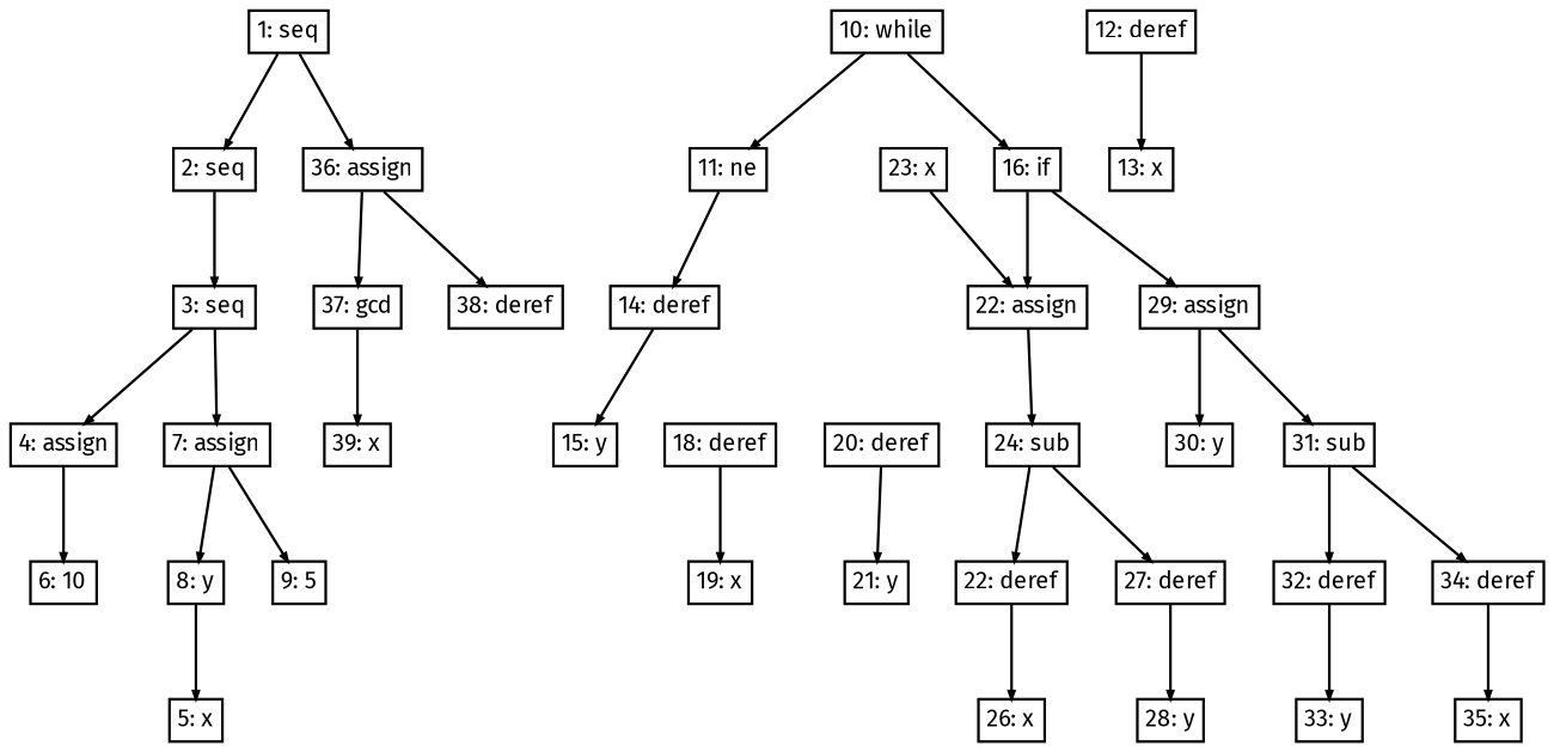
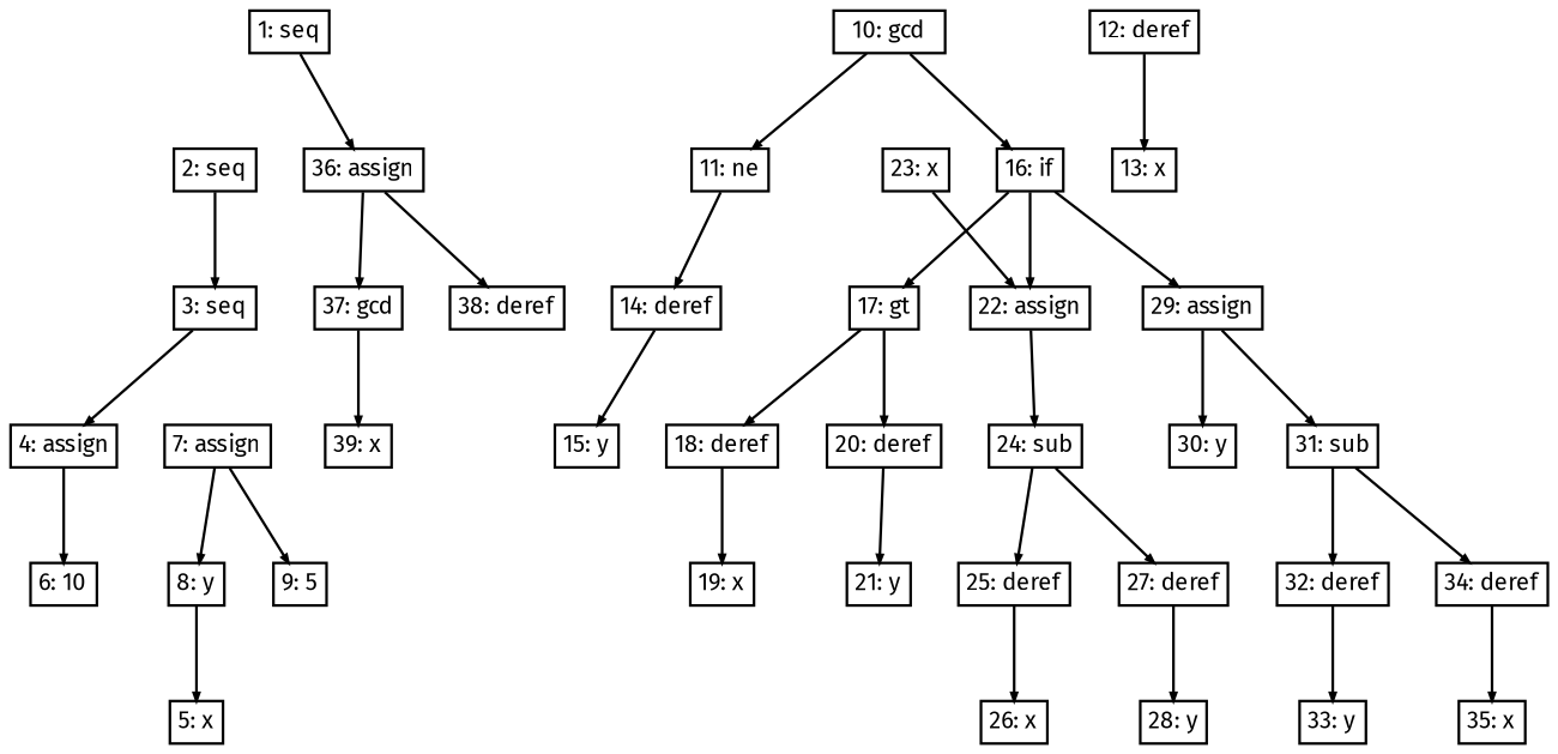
  digraph {
    fontname="Fira Sans"
    ordering=out
    node [fontname="Fira Sans" fontsize=9 margin=0.04 shape=box]
    edge [arrowsize=0.3 fontname="Fira Sans"]
    n1 [height=0 label="1: seq" width=0]
    n2 [height=0 label="2: seq" width=0]
    n3 [height=0 label="36: assign" width=0]
    n4 [height=0 label="3: seq" width=0]
    n5 [height=0 label="37: gcd" width=0]
    n6 [height=0 label="38: deref" width=0]
    n7 [height=0 label="4: assign" width=0]
    n8 [height=0 label="7: assign" width=0]
-   n9 [height=0 label="10: while" width=0]
+   n9 [height=0 label="10: gcd" width=0]
    n10 [height=0 label="11: ne" width=0]
    n11 [height=0 label="16: if" width=0]
    n12 [height=0 label="6: 10" width=0]
    n13 [height=0 label="8: y" width=0]
    n14 [height=0 label="9: 5" width=0]
    n15 [height=0 label="5: x" width=0]
    n16 [height=0 label="14: deref" width=0]
+   n17 [height=0 label="17: gt" width=0]
    n18 [height=0 label="22: assign" width=0]
    n19 [height=0 label="29: assign" width=0]
    n20 [height=0 label="12: deref" width=0]
    n21 [height=0 label="13: x" width=0]
    n22 [height=0 label="15: y" width=0]
    n23 [height=0 label="18: deref" width=0]
    n24 [height=0 label="20: deref" width=0]
    n25 [height=0 label="24: sub" width=0]
    n26 [height=0 label="30: y" width=0]
    n27 [height=0 label="31: sub" width=0]
    n28 [height=0 label="19: x" width=0]
    n29 [height=0 label="21: y" width=0]
    n30 [height=0 label="23: x" width=0]
-   n31 [height=0 label="22: deref" width=0]
+   n31 [height=0 label="25: deref" width=0]
    n32 [height=0 label="27: deref" width=0]
    n33 [height=0 label="26: x" width=0]
    n34 [height=0 label="28: y" width=0]
    n35 [height=0 label="32: deref" width=0]
    n36 [height=0 label="34: deref" width=0]
    n37 [height=0 label="33: y" width=0]
    n38 [height=0 label="35: x" width=0]
    n39 [height=0 label="39: x" width=0]
-   n1 -> n2
    n1 -> n3
    n2 -> n4
    n3 -> n5
    n3 -> n6
    n4 -> n7
-   n4 -> n8
    n5 -> n39
    n7 -> n12
    n8 -> n13
    n8 -> n14
    n9 -> n10
    n9 -> n11
    n10 -> n16
+   n11 -> n17
    n11 -> n18
    n11 -> n19
    n13 -> n15
    n16 -> n22
+   n17 -> n23
+   n17 -> n24
    n18 -> n25
    n19 -> n26
    n19 -> n27
    n20 -> n21
    n23 -> n28
    n24 -> n29
    n25 -> n31
    n25 -> n32
    n27 -> n35
    n27 -> n36
    n30 -> n18
    n31 -> n33
    n32 -> n34
    n35 -> n37
    n36 -> n38
  }
